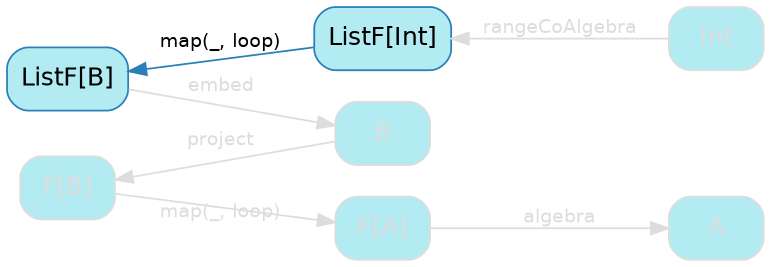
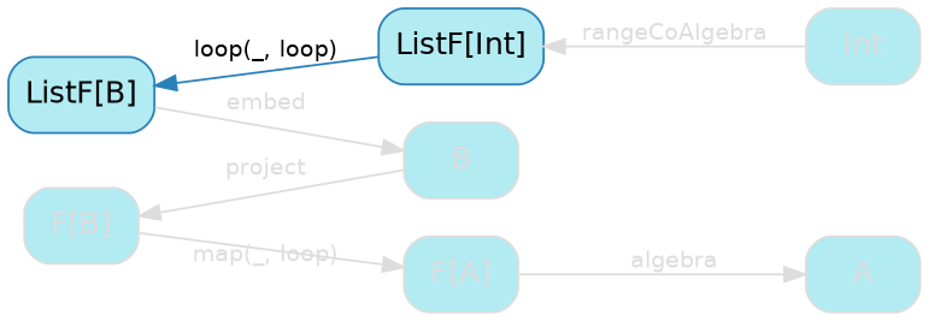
  digraph {
    rank=same
    rankdir=LR
    splines=false
    fontname="DejaVu Sans"
    node [color="#dddddd" fillcolor="#b2ebf2" fontcolor="#dddddd" fontname="DejaVu Sans" shape=rectangle style="rounded,filled"]
    edge [color="#dddddd" fontcolor="#dddddd" fontname="DejaVu Sans" fontsize=11]
    n1 [color="#2980B9" fontcolor="#000000" label="ListF[B]"]
    n2 [label="F[B]"]
    n3 [color="#2980B9" fontcolor="#000000" label="ListF[Int]"]
    n4 [label="F[A]"]
    n5 [label=Int]
    n6 [label=A]
    B
    subgraph sub_1 {
      n1
      n2
    }
    subgraph sub_2 {
      n3
      n4
    }
    subgraph sub_3 {
      n5
      n6
    }
    n1 -> B [label=embed]
    n2 -> n4 [label="map(_, loop)"]
-   n3 -> n1 [color="#2980B9" fontcolor="#000000" label="map(_, loop)"]
+   n3 -> n1 [color="#2980B9" fontcolor="#000000" label="loop(_, loop)"]
    n4 -> n6 [label=algebra]
    n5 -> n3 [label=rangeCoAlgebra]
    B -> n2 [label=project]
  }
